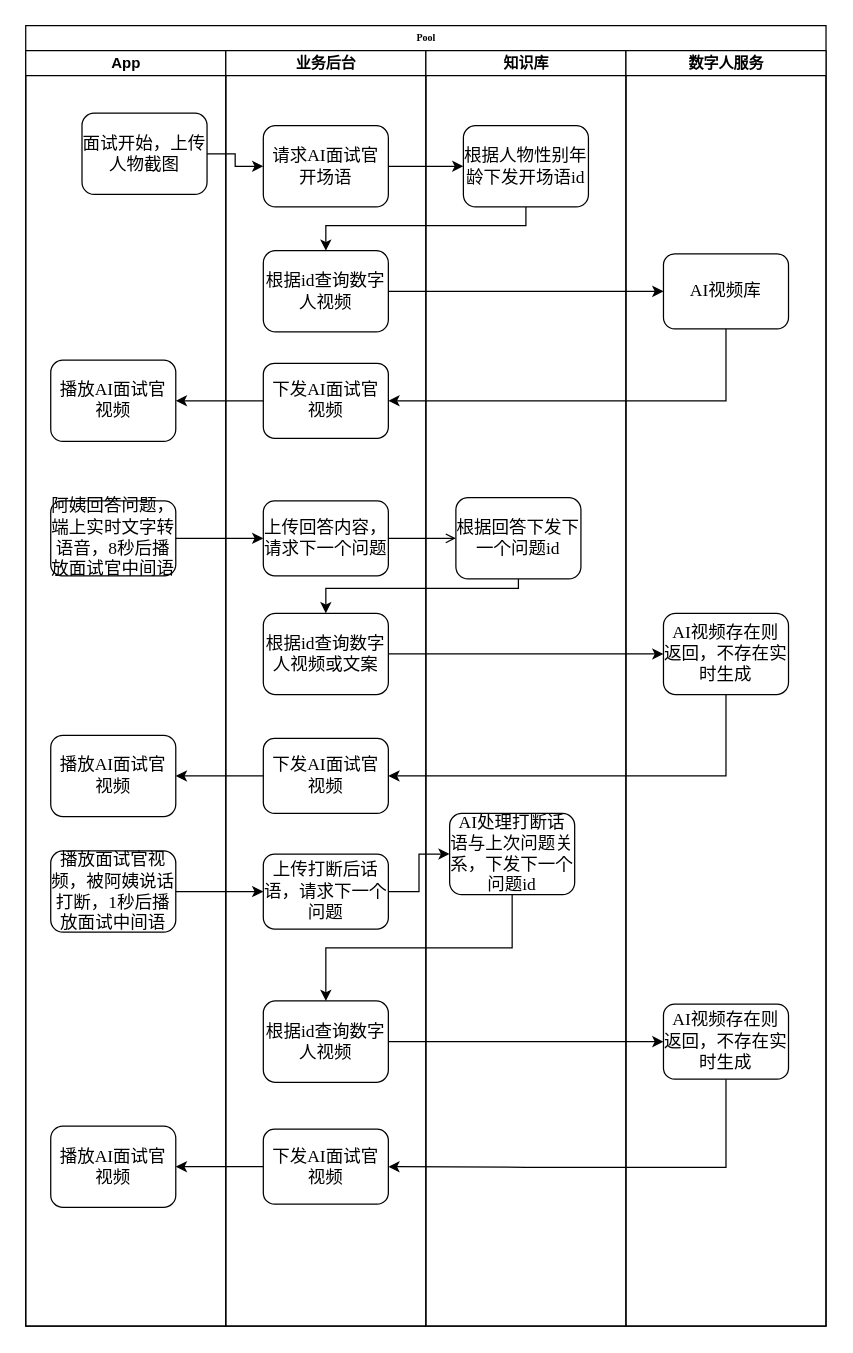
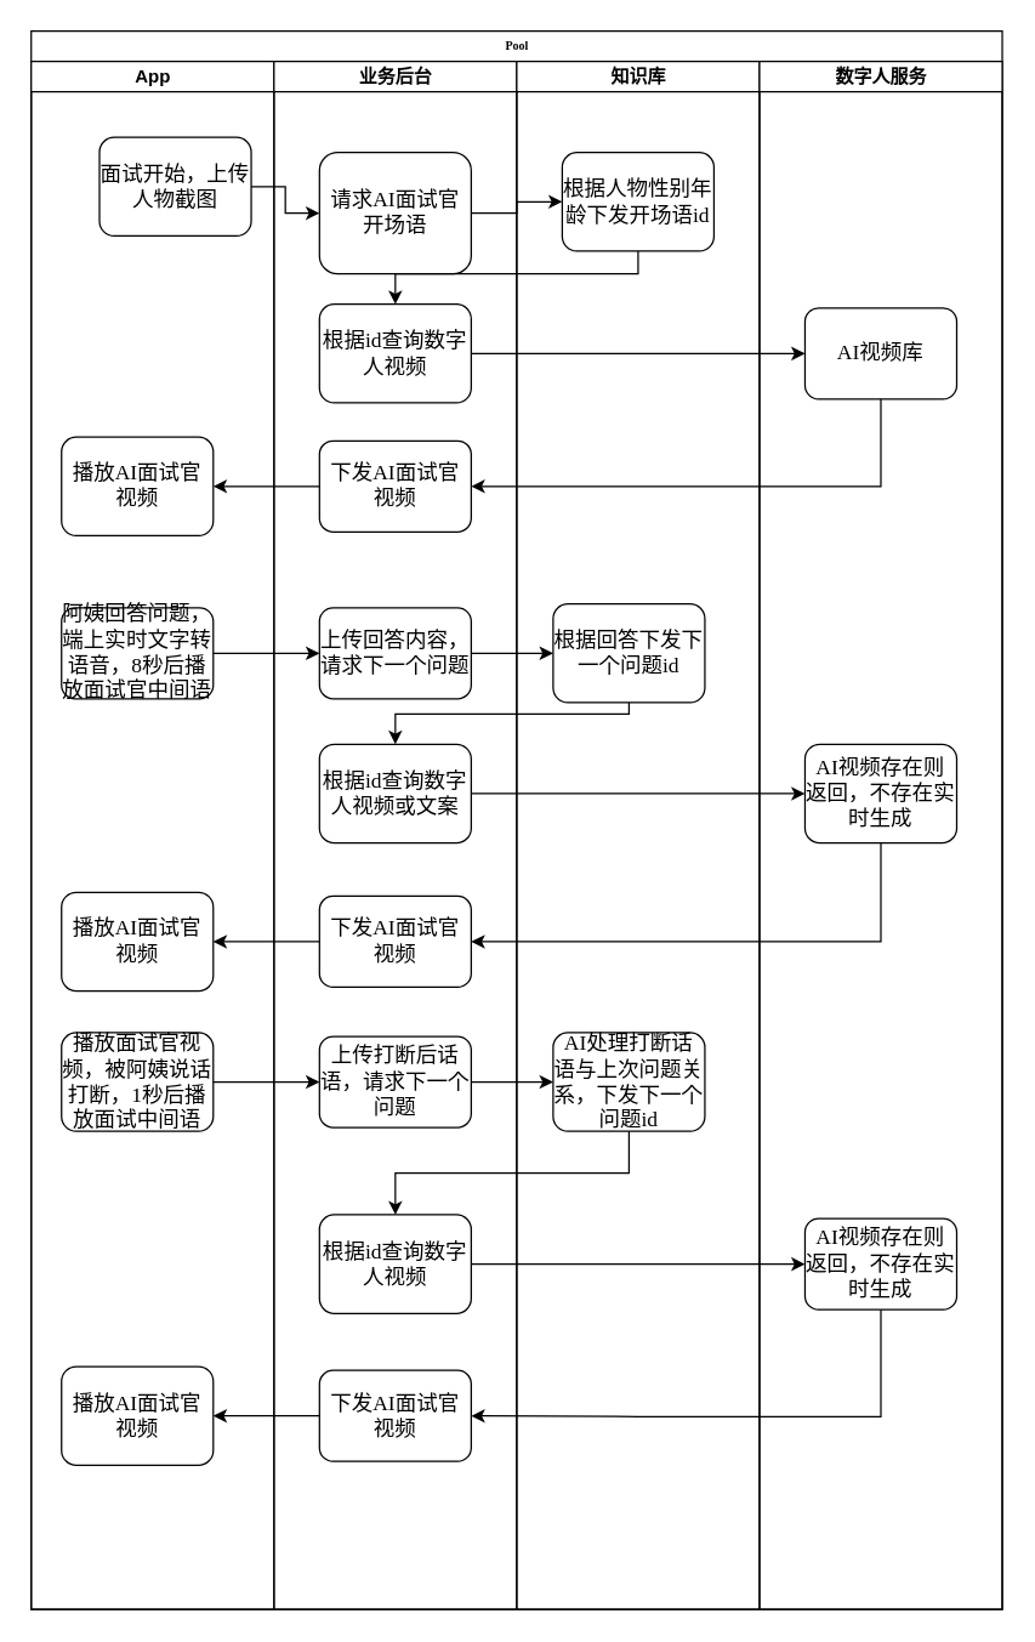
  <mxCell id="0" />
  <mxCell id="1" parent="0" />
  <mxCell id="2" value="Pool" style="swimlane;html=1;childLayout=stackLayout;startSize=20;rounded=0;shadow=0;labelBackgroundColor=none;strokeWidth=1;fontFamily=Verdana;fontSize=8;align=center;" vertex="1" parent="1"><mxGeometry x="20" y="20" width="640" height="1040" as="geometry"><mxRectangle x="70" y="40" width="60" height="20" as="alternateBounds" /></mxGeometry></mxCell>
  <mxCell id="3" value="App" style="swimlane;html=1;startSize=20;" vertex="1" parent="2"><mxGeometry y="20" width="160" height="1020" as="geometry" /></mxCell>
  <mxCell id="4" value="&lt;span style=&quot;font-size: 14px;&quot;&gt;面试开始，上传人物截图&lt;/span&gt;" style="rounded=1;whiteSpace=wrap;html=1;shadow=0;labelBackgroundColor=none;strokeWidth=1;fontFamily=Verdana;fontSize=8;align=center;" vertex="1" parent="3"><mxGeometry x="45" y="50" width="100" height="65" as="geometry" /></mxCell>
  <mxCell id="5" value="&lt;span style=&quot;font-size: 14px;&quot;&gt;阿姨回答问题，端上实时文字转语音，8秒后播放面试官中间语&lt;/span&gt;" style="rounded=1;whiteSpace=wrap;html=1;shadow=0;labelBackgroundColor=none;strokeWidth=1;fontFamily=Verdana;fontSize=8;align=center;" vertex="1" parent="3"><mxGeometry x="20" y="360" width="100" height="60" as="geometry" /></mxCell>
  <mxCell id="6" value="&lt;span style=&quot;font-size: 14px;&quot;&gt;播放AI面试官视频&lt;/span&gt;" style="rounded=1;whiteSpace=wrap;html=1;shadow=0;labelBackgroundColor=none;strokeWidth=1;fontFamily=Verdana;fontSize=8;align=center;" vertex="1" parent="3"><mxGeometry x="20" y="247.5" width="100" height="65" as="geometry" /></mxCell>
  <mxCell id="7" value="&lt;span style=&quot;font-size: 14px;&quot;&gt;播放AI面试官视频&lt;/span&gt;" style="rounded=1;whiteSpace=wrap;html=1;shadow=0;labelBackgroundColor=none;strokeWidth=1;fontFamily=Verdana;fontSize=8;align=center;" vertex="1" parent="3"><mxGeometry x="20" y="547.5" width="100" height="65" as="geometry" /></mxCell>
  <mxCell id="8" value="&lt;span style=&quot;font-size: 14px;&quot;&gt;播放面试官视频，被阿姨说话打断，1秒后播放面试中间语&lt;/span&gt;" style="rounded=1;whiteSpace=wrap;html=1;shadow=0;labelBackgroundColor=none;strokeWidth=1;fontFamily=Verdana;fontSize=8;align=center;" vertex="1" parent="3"><mxGeometry x="20" y="640" width="100" height="65" as="geometry" /></mxCell>
  <mxCell id="9" value="业务后台" style="swimlane;html=1;startSize=20;" vertex="1" parent="2"><mxGeometry x="160" y="20" width="160" height="1020" as="geometry" /></mxCell>
  <mxCell id="10" value="&lt;span style=&quot;font-size: 14px;&quot;&gt;上传回答内容，请求下一个问题&lt;/span&gt;" style="rounded=1;whiteSpace=wrap;html=1;shadow=0;labelBackgroundColor=none;strokeWidth=1;fontFamily=Verdana;fontSize=8;align=center;" vertex="1" parent="9"><mxGeometry x="30" y="360" width="100" height="60" as="geometry" /></mxCell>
- <mxCell id="11" value="&lt;span style=&quot;font-size: 14px;&quot;&gt;请求AI面试官开场语&lt;/span&gt;" style="rounded=1;whiteSpace=wrap;html=1;shadow=0;labelBackgroundColor=none;strokeWidth=1;fontFamily=Verdana;fontSize=8;align=center;" vertex="1" parent="9"><mxGeometry x="30" y="60" width="100" height="65" as="geometry" /></mxCell>
+ <mxCell id="11" value="&lt;span style=&quot;font-size: 14px;&quot;&gt;请求AI面试官开场语&lt;/span&gt;" style="rounded=1;whiteSpace=wrap;html=1;shadow=0;labelBackgroundColor=none;strokeWidth=1;fontFamily=Verdana;fontSize=8;align=center;" vertex="1" parent="9"><mxGeometry x="30" y="60" width="100" height="80" as="geometry" /></mxCell>
  <mxCell id="12" value="&lt;span style=&quot;font-size: 14px;&quot;&gt;根据id查询数字人视频&lt;/span&gt;" style="rounded=1;whiteSpace=wrap;html=1;shadow=0;labelBackgroundColor=none;strokeWidth=1;fontFamily=Verdana;fontSize=8;align=center;" vertex="1" parent="9"><mxGeometry x="30" y="160" width="100" height="65" as="geometry" /></mxCell>
  <mxCell id="13" value="&lt;span style=&quot;font-size: 14px;&quot;&gt;下发AI面试官视频&lt;/span&gt;" style="rounded=1;whiteSpace=wrap;html=1;shadow=0;labelBackgroundColor=none;strokeWidth=1;fontFamily=Verdana;fontSize=8;align=center;" vertex="1" parent="9"><mxGeometry x="30" y="250" width="100" height="60" as="geometry" /></mxCell>
  <mxCell id="14" value="&lt;span style=&quot;font-size: 14px;&quot;&gt;根据id查询数字人视频或文案&lt;/span&gt;" style="rounded=1;whiteSpace=wrap;html=1;shadow=0;labelBackgroundColor=none;strokeWidth=1;fontFamily=Verdana;fontSize=8;align=center;" vertex="1" parent="9"><mxGeometry x="30" y="450" width="100" height="65" as="geometry" /></mxCell>
  <mxCell id="15" value="&lt;span style=&quot;font-size: 14px;&quot;&gt;下发AI面试官视频&lt;/span&gt;" style="rounded=1;whiteSpace=wrap;html=1;shadow=0;labelBackgroundColor=none;strokeWidth=1;fontFamily=Verdana;fontSize=8;align=center;" vertex="1" parent="9"><mxGeometry x="30" y="550" width="100" height="60" as="geometry" /></mxCell>
  <mxCell id="16" value="&lt;span style=&quot;font-size: 14px;&quot;&gt;上传打断后话语，请求下一个问题&lt;/span&gt;" style="rounded=1;whiteSpace=wrap;html=1;shadow=0;labelBackgroundColor=none;strokeWidth=1;fontFamily=Verdana;fontSize=8;align=center;" vertex="1" parent="9"><mxGeometry x="30" y="642.5" width="100" height="60" as="geometry" /></mxCell>
  <mxCell id="17" value="&lt;span style=&quot;font-size: 14px;&quot;&gt;根据id查询数字人视频&lt;/span&gt;" style="rounded=1;whiteSpace=wrap;html=1;shadow=0;labelBackgroundColor=none;strokeWidth=1;fontFamily=Verdana;fontSize=8;align=center;" vertex="1" parent="9"><mxGeometry x="30" y="760" width="100" height="65" as="geometry" /></mxCell>
  <mxCell id="18" value="&lt;span style=&quot;font-size: 14px;&quot;&gt;播放AI面试官视频&lt;/span&gt;" style="rounded=1;whiteSpace=wrap;html=1;shadow=0;labelBackgroundColor=none;strokeWidth=1;fontFamily=Verdana;fontSize=8;align=center;" vertex="1" parent="9"><mxGeometry x="-140" y="860" width="100" height="65" as="geometry" /></mxCell>
  <mxCell id="19" value="" style="edgeStyle=orthogonalEdgeStyle;rounded=0;orthogonalLoop=1;jettySize=auto;html=1;" edge="1" parent="9" source="20" target="18"><mxGeometry relative="1" as="geometry" /></mxCell>
  <mxCell id="20" value="&lt;span style=&quot;font-size: 14px;&quot;&gt;下发AI面试官视频&lt;/span&gt;" style="rounded=1;whiteSpace=wrap;html=1;shadow=0;labelBackgroundColor=none;strokeWidth=1;fontFamily=Verdana;fontSize=8;align=center;" vertex="1" parent="9"><mxGeometry x="30" y="862.5" width="100" height="60" as="geometry" /></mxCell>
  <mxCell id="21" value="知识库" style="swimlane;html=1;startSize=20;" vertex="1" parent="2"><mxGeometry x="320" y="20" width="160" height="1020" as="geometry" /></mxCell>
  <mxCell id="22" value="&lt;span style=&quot;font-size: 14px;&quot;&gt;根据人物性别年龄下发开场语id&lt;/span&gt;" style="rounded=1;whiteSpace=wrap;html=1;shadow=0;labelBackgroundColor=none;strokeWidth=1;fontFamily=Verdana;fontSize=8;align=center;" vertex="1" parent="21"><mxGeometry x="30" y="60" width="100" height="65" as="geometry" /></mxCell>
  <mxCell id="23" value="&lt;span style=&quot;font-size: 14px;&quot;&gt;根据回答下发下一个问题id&lt;/span&gt;" style="rounded=1;whiteSpace=wrap;html=1;shadow=0;labelBackgroundColor=none;strokeWidth=1;fontFamily=Verdana;fontSize=8;align=center;" vertex="1" parent="21"><mxGeometry x="24" y="357.5" width="100" height="65" as="geometry" /></mxCell>
- <mxCell id="24" value="&lt;span style=&quot;font-size: 14px;&quot;&gt;AI处理打断话语与上次问题关系，下发下一个问题id&lt;/span&gt;" style="rounded=1;whiteSpace=wrap;html=1;shadow=0;labelBackgroundColor=none;strokeWidth=1;fontFamily=Verdana;fontSize=8;align=center;" vertex="1" parent="21"><mxGeometry x="19" y="610" width="100" height="65" as="geometry" /></mxCell>
+ <mxCell id="24" value="&lt;span style=&quot;font-size: 14px;&quot;&gt;AI处理打断话语与上次问题关系，下发下一个问题id&lt;/span&gt;" style="rounded=1;whiteSpace=wrap;html=1;shadow=0;labelBackgroundColor=none;strokeWidth=1;fontFamily=Verdana;fontSize=8;align=center;" vertex="1" parent="21"><mxGeometry x="24" y="640" width="100" height="65" as="geometry" /></mxCell>
  <mxCell id="25" value="" style="edgeStyle=orthogonalEdgeStyle;rounded=0;orthogonalLoop=1;jettySize=auto;html=1;" edge="1" parent="2" source="4" target="11"><mxGeometry relative="1" as="geometry" /></mxCell>
  <mxCell id="26" value="" style="edgeStyle=orthogonalEdgeStyle;rounded=0;orthogonalLoop=1;jettySize=auto;html=1;" edge="1" parent="2" source="11" target="22"><mxGeometry relative="1" as="geometry" /></mxCell>
  <mxCell id="27" value="数字人服务" style="swimlane;html=1;startSize=20;labelBackgroundColor=default;" vertex="1" parent="2"><mxGeometry x="480" y="20" width="160" height="1020" as="geometry" /></mxCell>
  <mxCell id="28" value="&lt;span style=&quot;font-size: 14px;&quot;&gt;AI视频库&lt;/span&gt;" style="rounded=1;whiteSpace=wrap;html=1;shadow=0;labelBackgroundColor=none;strokeWidth=1;fontFamily=Verdana;fontSize=8;align=center;" vertex="1" parent="27"><mxGeometry x="30" y="162.5" width="100" height="60" as="geometry" /></mxCell>
  <mxCell id="29" value="&lt;span style=&quot;font-size: 14px;&quot;&gt;AI视频存在则返回，不存在实时生成&lt;/span&gt;" style="rounded=1;whiteSpace=wrap;html=1;shadow=0;labelBackgroundColor=none;strokeWidth=1;fontFamily=Verdana;fontSize=8;align=center;" vertex="1" parent="27"><mxGeometry x="30" y="762.5" width="100" height="60" as="geometry" /></mxCell>
  <mxCell id="30" value="&lt;span style=&quot;font-size: 14px;&quot;&gt;AI视频存在则返回，不存在实时生成&lt;/span&gt;" style="rounded=1;whiteSpace=wrap;html=1;shadow=0;labelBackgroundColor=none;strokeWidth=1;fontFamily=Verdana;fontSize=8;align=center;" vertex="1" parent="27"><mxGeometry x="30" y="450" width="100" height="65" as="geometry" /></mxCell>
  <mxCell id="31" style="edgeStyle=orthogonalEdgeStyle;rounded=0;orthogonalLoop=1;jettySize=auto;html=1;" edge="1" parent="2" source="22" target="12"><mxGeometry relative="1" as="geometry"><Array as="points"><mxPoint x="400" y="160" /><mxPoint x="240" y="160" /></Array></mxGeometry></mxCell>
  <mxCell id="32" style="edgeStyle=orthogonalEdgeStyle;rounded=0;orthogonalLoop=1;jettySize=auto;html=1;exitX=1;exitY=0.5;exitDx=0;exitDy=0;entryX=0;entryY=0.5;entryDx=0;entryDy=0;" edge="1" parent="2" source="12" target="28"><mxGeometry relative="1" as="geometry" /></mxCell>
  <mxCell id="33" style="edgeStyle=orthogonalEdgeStyle;rounded=0;orthogonalLoop=1;jettySize=auto;html=1;entryX=1;entryY=0.5;entryDx=0;entryDy=0;" edge="1" parent="2" source="28" target="13"><mxGeometry relative="1" as="geometry"><Array as="points"><mxPoint x="560" y="300" /></Array></mxGeometry></mxCell>
  <mxCell id="34" value="" style="edgeStyle=orthogonalEdgeStyle;rounded=0;orthogonalLoop=1;jettySize=auto;html=1;" edge="1" parent="2" source="13" target="6"><mxGeometry relative="1" as="geometry" /></mxCell>
  <mxCell id="35" value="" style="edgeStyle=orthogonalEdgeStyle;rounded=0;orthogonalLoop=1;jettySize=auto;html=1;" edge="1" parent="2" source="5" target="10"><mxGeometry relative="1" as="geometry" /></mxCell>
- <mxCell id="36" value="" style="edgeStyle=orthogonalEdgeStyle;rounded=0;orthogonalLoop=1;jettySize=auto;html=1;endArrow=open;" edge="1" parent="2" source="10" target="23"><mxGeometry relative="1" as="geometry" /></mxCell>
+ <mxCell id="36" value="" style="edgeStyle=orthogonalEdgeStyle;rounded=0;orthogonalLoop=1;jettySize=auto;html=1;" edge="1" parent="2" source="10" target="23"><mxGeometry relative="1" as="geometry" /></mxCell>
  <mxCell id="37" style="edgeStyle=orthogonalEdgeStyle;rounded=0;orthogonalLoop=1;jettySize=auto;html=1;exitX=0.5;exitY=1;exitDx=0;exitDy=0;entryX=0.5;entryY=0;entryDx=0;entryDy=0;" edge="1" parent="2" source="23" target="14"><mxGeometry relative="1" as="geometry"><Array as="points"><mxPoint x="394" y="450" /><mxPoint x="240" y="450" /></Array></mxGeometry></mxCell>
  <mxCell id="38" style="edgeStyle=orthogonalEdgeStyle;rounded=0;orthogonalLoop=1;jettySize=auto;html=1;exitX=1;exitY=0.5;exitDx=0;exitDy=0;" edge="1" parent="2" source="14"><mxGeometry relative="1" as="geometry"><mxPoint x="510" y="502.5" as="targetPoint" /></mxGeometry></mxCell>
  <mxCell id="39" style="edgeStyle=orthogonalEdgeStyle;rounded=0;orthogonalLoop=1;jettySize=auto;html=1;entryX=1;entryY=0.5;entryDx=0;entryDy=0;exitX=0.5;exitY=1;exitDx=0;exitDy=0;" edge="1" parent="2" source="30" target="15"><mxGeometry relative="1" as="geometry"><mxPoint x="560" y="560" as="sourcePoint" /><Array as="points"><mxPoint x="560" y="600" /></Array></mxGeometry></mxCell>
  <mxCell id="40" value="" style="edgeStyle=orthogonalEdgeStyle;rounded=0;orthogonalLoop=1;jettySize=auto;html=1;" edge="1" parent="2" source="15" target="7"><mxGeometry relative="1" as="geometry" /></mxCell>
  <mxCell id="41" value="" style="edgeStyle=orthogonalEdgeStyle;rounded=0;orthogonalLoop=1;jettySize=auto;html=1;" edge="1" parent="2" source="8" target="16"><mxGeometry relative="1" as="geometry" /></mxCell>
  <mxCell id="42" value="" style="edgeStyle=orthogonalEdgeStyle;rounded=0;orthogonalLoop=1;jettySize=auto;html=1;" edge="1" parent="2" source="16" target="24"><mxGeometry relative="1" as="geometry" /></mxCell>
  <mxCell id="43" style="edgeStyle=orthogonalEdgeStyle;rounded=0;orthogonalLoop=1;jettySize=auto;html=1;exitX=0.5;exitY=1;exitDx=0;exitDy=0;entryX=0.5;entryY=0;entryDx=0;entryDy=0;" edge="1" parent="2" source="24" target="17"><mxGeometry relative="1" as="geometry" /></mxCell>
  <mxCell id="44" style="edgeStyle=orthogonalEdgeStyle;rounded=0;orthogonalLoop=1;jettySize=auto;html=1;entryX=0;entryY=0.5;entryDx=0;entryDy=0;" edge="1" parent="2" source="17" target="29"><mxGeometry relative="1" as="geometry" /></mxCell>
  <mxCell id="45" style="edgeStyle=orthogonalEdgeStyle;rounded=0;orthogonalLoop=1;jettySize=auto;html=1;entryX=1;entryY=0.5;entryDx=0;entryDy=0;" edge="1" parent="2" source="29" target="20"><mxGeometry relative="1" as="geometry"><Array as="points"><mxPoint x="560" y="913" /><mxPoint x="400" y="913" /></Array></mxGeometry></mxCell>
